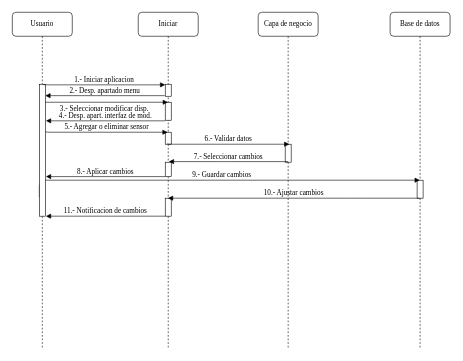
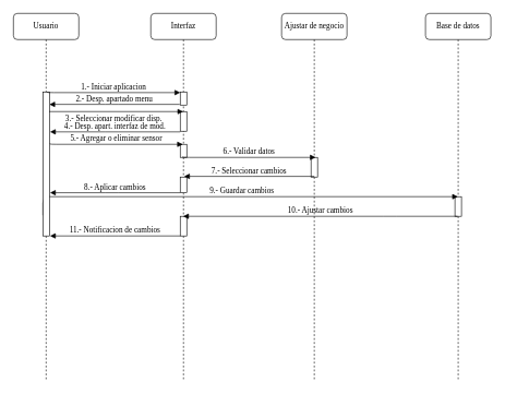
  <mxCell id="0" />
  <mxCell id="1" parent="0" />
- <mxCell id="2" value="Iniciar" style="shape=umlLifeline;perimeter=lifelinePerimeter;whiteSpace=wrap;html=1;container=1;collapsible=0;recursiveResize=0;outlineConnect=0;rounded=1;shadow=0;comic=0;labelBackgroundColor=none;strokeWidth=1;fontFamily=Verdana;fontSize=12;align=center;" vertex="1" parent="1"><mxGeometry x="230" y="20" width="100" height="560" as="geometry" /></mxCell>
+ <mxCell id="2" value="Interfaz" style="shape=umlLifeline;perimeter=lifelinePerimeter;whiteSpace=wrap;html=1;container=1;collapsible=0;recursiveResize=0;outlineConnect=0;rounded=1;shadow=0;comic=0;labelBackgroundColor=none;strokeWidth=1;fontFamily=Verdana;fontSize=12;align=center;" vertex="1" parent="1"><mxGeometry x="230" y="20" width="100" height="560" as="geometry" /></mxCell>
  <mxCell id="3" value="" style="html=1;points=[];perimeter=orthogonalPerimeter;rounded=0;shadow=0;comic=0;labelBackgroundColor=none;strokeWidth=1;fontFamily=Verdana;fontSize=12;align=center;" vertex="1" parent="2"><mxGeometry x="45" y="250" width="10" height="24" as="geometry" /></mxCell>
  <mxCell id="4" value="" style="html=1;points=[];perimeter=orthogonalPerimeter;rounded=0;shadow=0;comic=0;labelBackgroundColor=none;strokeWidth=1;fontFamily=Verdana;fontSize=12;align=center;" vertex="1" parent="2"><mxGeometry x="45" y="310" width="10" height="30" as="geometry" /></mxCell>
- <mxCell id="5" value="Capa de negocio" style="shape=umlLifeline;perimeter=lifelinePerimeter;whiteSpace=wrap;html=1;container=1;collapsible=0;recursiveResize=0;outlineConnect=0;rounded=1;shadow=0;comic=0;labelBackgroundColor=none;strokeWidth=1;fontFamily=Verdana;fontSize=12;align=center;" vertex="1" parent="1"><mxGeometry x="430" y="20" width="100" height="560" as="geometry" /></mxCell>
+ <mxCell id="5" value="Ajustar de negocio" style="shape=umlLifeline;perimeter=lifelinePerimeter;whiteSpace=wrap;html=1;container=1;collapsible=0;recursiveResize=0;outlineConnect=0;rounded=1;shadow=0;comic=0;labelBackgroundColor=none;strokeWidth=1;fontFamily=Verdana;fontSize=12;align=center;" vertex="1" parent="1"><mxGeometry x="430" y="20" width="100" height="560" as="geometry" /></mxCell>
  <mxCell id="6" value="" style="html=1;points=[];perimeter=orthogonalPerimeter;rounded=0;shadow=0;comic=0;labelBackgroundColor=none;strokeWidth=1;fontFamily=Verdana;fontSize=12;align=center;" vertex="1" parent="5"><mxGeometry x="45" y="220" width="10" height="30" as="geometry" /></mxCell>
  <mxCell id="7" value="Base de datos" style="shape=umlLifeline;perimeter=lifelinePerimeter;whiteSpace=wrap;html=1;container=1;collapsible=0;recursiveResize=0;outlineConnect=0;rounded=1;shadow=0;comic=0;labelBackgroundColor=none;strokeWidth=1;fontFamily=Verdana;fontSize=12;align=center;" vertex="1" parent="1"><mxGeometry x="650" y="20" width="100" height="560" as="geometry" /></mxCell>
  <mxCell id="8" value="" style="html=1;points=[];perimeter=orthogonalPerimeter;rounded=0;shadow=0;comic=0;labelBackgroundColor=none;strokeWidth=1;fontFamily=Verdana;fontSize=12;align=center;" vertex="1" parent="7"><mxGeometry x="45" y="280" width="10" height="30" as="geometry" /></mxCell>
  <mxCell id="9" value="Usuario" style="shape=umlLifeline;perimeter=lifelinePerimeter;whiteSpace=wrap;html=1;container=1;collapsible=0;recursiveResize=0;outlineConnect=0;rounded=1;shadow=0;comic=0;labelBackgroundColor=none;strokeWidth=1;fontFamily=Verdana;fontSize=12;align=center;" vertex="1" parent="1"><mxGeometry x="20" y="20" width="100" height="560" as="geometry" /></mxCell>
  <mxCell id="10" value="&lt;span style=&quot;font-weight: normal;&quot;&gt;9.- Guardar cambios&lt;/span&gt;" style="html=1;verticalAlign=bottom;endArrow=block;labelBackgroundColor=none;fontFamily=Verdana;fontSize=12;edgeStyle=elbowEdgeStyle;elbow=vertical;exitX=0.68;exitY=-0.003;exitDx=0;exitDy=0;exitPerimeter=0;fontStyle=1" edge="1" parent="9" target="7"><mxGeometry relative="1" as="geometry"><mxPoint x="45.0" y="308.5" as="sourcePoint" /><mxPoint as="offset" /><mxPoint x="248.2" y="310" as="targetPoint" /><Array as="points"><mxPoint x="450" y="280" /></Array></mxGeometry></mxCell>
  <mxCell id="11" value="" style="html=1;points=[];perimeter=orthogonalPerimeter;rounded=0;shadow=0;comic=0;labelBackgroundColor=none;strokeWidth=1;fontFamily=Verdana;fontSize=12;align=center;" vertex="1" parent="1"><mxGeometry x="275" y="140" width="10" height="20" as="geometry" /></mxCell>
  <mxCell id="12" value="" style="html=1;points=[];perimeter=orthogonalPerimeter;rounded=0;shadow=0;comic=0;labelBackgroundColor=none;strokeWidth=1;fontFamily=Verdana;fontSize=12;align=center;" vertex="1" parent="1"><mxGeometry x="275" y="170" width="10" height="30" as="geometry" /></mxCell>
  <mxCell id="13" value="" style="html=1;points=[];perimeter=orthogonalPerimeter;rounded=0;shadow=0;comic=0;labelBackgroundColor=none;strokeWidth=1;fontFamily=Verdana;fontSize=12;align=center;" vertex="1" parent="1"><mxGeometry x="65" y="140" width="10" height="220" as="geometry" /></mxCell>
  <mxCell id="14" value="1.- Iniciar aplicacion" style="html=1;verticalAlign=bottom;endArrow=block;entryX=0;entryY=0;labelBackgroundColor=none;fontFamily=Verdana;fontSize=12;edgeStyle=elbowEdgeStyle;elbow=vertical;exitX=0.68;exitY=-0.003;exitDx=0;exitDy=0;exitPerimeter=0;" edge="1" parent="1"><mxGeometry relative="1" as="geometry"><mxPoint x="71.8" y="140" as="sourcePoint" /><mxPoint as="offset" /><mxPoint x="275" y="141.5" as="targetPoint" /></mxGeometry></mxCell>
  <mxCell id="15" value="3.- Seleccionar modificar disp." style="html=1;verticalAlign=bottom;endArrow=block;labelBackgroundColor=none;fontFamily=Verdana;fontSize=12;edgeStyle=elbowEdgeStyle;elbow=vertical;exitX=0.96;exitY=0.118;exitDx=0;exitDy=0;exitPerimeter=0;" edge="1" parent="1"><mxGeometry x="-0.043" y="-20" relative="1" as="geometry"><mxPoint x="74.6" y="170.01" as="sourcePoint" /><mxPoint x="279.5" y="170" as="targetPoint" /><mxPoint as="offset" /></mxGeometry></mxCell>
  <mxCell id="16" value="2.- Desp. apartado menu" style="html=1;verticalAlign=bottom;endArrow=block;labelBackgroundColor=none;fontFamily=Verdana;fontSize=12;edgeStyle=elbowEdgeStyle;elbow=vertical;exitX=-0.08;exitY=1;exitDx=0;exitDy=0;exitPerimeter=0;" edge="1" parent="1"><mxGeometry x="0.003" y="1" relative="1" as="geometry"><mxPoint x="274.2" y="159" as="sourcePoint" /><mxPoint x="75" y="159" as="targetPoint" /><mxPoint as="offset" /><Array as="points"><mxPoint x="170" y="159" /></Array></mxGeometry></mxCell>
  <mxCell id="17" value="4.- Desp. apart. interfaz de mod." style="html=1;verticalAlign=bottom;endArrow=block;labelBackgroundColor=none;fontFamily=Verdana;fontSize=12;edgeStyle=elbowEdgeStyle;elbow=vertical;exitX=-0.08;exitY=1;exitDx=0;exitDy=0;exitPerimeter=0;" edge="1" parent="1"><mxGeometry x="0.003" y="1" relative="1" as="geometry"><mxPoint x="275" y="201" as="sourcePoint" /><mxPoint x="76" y="201" as="targetPoint" /><mxPoint as="offset" /><Array as="points"><mxPoint x="171" y="201" /></Array></mxGeometry></mxCell>
  <mxCell id="18" value="" style="html=1;points=[];perimeter=orthogonalPerimeter;rounded=0;shadow=0;comic=0;labelBackgroundColor=none;strokeWidth=1;fontFamily=Verdana;fontSize=12;align=center;" vertex="1" parent="1"><mxGeometry x="275" y="220" width="10" height="20" as="geometry" /></mxCell>
  <mxCell id="19" value="5.- Agregar o eliminar sensor" style="html=1;verticalAlign=bottom;endArrow=block;entryX=0;entryY=0;labelBackgroundColor=none;fontFamily=Verdana;fontSize=12;edgeStyle=elbowEdgeStyle;elbow=vertical;exitX=0.68;exitY=-0.003;exitDx=0;exitDy=0;exitPerimeter=0;" edge="1" parent="1"><mxGeometry relative="1" as="geometry"><mxPoint x="75.8" y="219" as="sourcePoint" /><mxPoint as="offset" /><mxPoint x="279" y="220.5" as="targetPoint" /></mxGeometry></mxCell>
  <mxCell id="20" value="6.- Validar datos" style="html=1;verticalAlign=bottom;endArrow=block;entryX=0;entryY=0;labelBackgroundColor=none;fontFamily=Verdana;fontSize=12;edgeStyle=elbowEdgeStyle;elbow=vertical;exitX=0.68;exitY=-0.003;exitDx=0;exitDy=0;exitPerimeter=0;" edge="1" parent="1"><mxGeometry relative="1" as="geometry"><mxPoint x="278.8" y="239" as="sourcePoint" /><mxPoint as="offset" /><mxPoint x="482" y="240.5" as="targetPoint" /></mxGeometry></mxCell>
  <mxCell id="21" value="7.- Seleccionar cambios" style="html=1;verticalAlign=bottom;endArrow=block;labelBackgroundColor=none;fontFamily=Verdana;fontSize=12;edgeStyle=elbowEdgeStyle;elbow=vertical;exitX=-0.08;exitY=1;exitDx=0;exitDy=0;exitPerimeter=0;" edge="1" parent="1"><mxGeometry x="0.003" y="1" relative="1" as="geometry"><mxPoint x="480" y="269" as="sourcePoint" /><mxPoint x="281" y="269" as="targetPoint" /><mxPoint as="offset" /><Array as="points"><mxPoint x="376" y="269" /></Array></mxGeometry></mxCell>
  <mxCell id="22" value="8.- Aplicar cambios" style="html=1;verticalAlign=bottom;endArrow=block;labelBackgroundColor=none;fontFamily=Verdana;fontSize=12;edgeStyle=elbowEdgeStyle;elbow=vertical;exitX=-0.08;exitY=1;exitDx=0;exitDy=0;exitPerimeter=0;" edge="1" parent="1"><mxGeometry x="0.003" y="1" relative="1" as="geometry"><mxPoint x="275" y="294" as="sourcePoint" /><mxPoint x="76" y="294" as="targetPoint" /><mxPoint as="offset" /><Array as="points"><mxPoint x="171" y="294" /></Array></mxGeometry></mxCell>
  <mxCell id="23" value="10.- Ajustar cambios" style="html=1;verticalAlign=bottom;endArrow=block;labelBackgroundColor=none;fontFamily=Verdana;fontSize=12;edgeStyle=elbowEdgeStyle;elbow=vertical;exitX=-0.08;exitY=1;exitDx=0;exitDy=0;exitPerimeter=0;" edge="1" parent="1" target="2"><mxGeometry x="0.003" y="1" relative="1" as="geometry"><mxPoint x="699" y="330" as="sourcePoint" /><mxPoint x="500" y="330" as="targetPoint" /><mxPoint as="offset" /><Array as="points"><mxPoint x="595" y="330" /></Array></mxGeometry></mxCell>
  <mxCell id="24" value="11.- Notificacion de cambios" style="html=1;verticalAlign=bottom;endArrow=block;labelBackgroundColor=none;fontFamily=Verdana;fontSize=12;edgeStyle=elbowEdgeStyle;elbow=vertical;exitX=-0.08;exitY=1;exitDx=0;exitDy=0;exitPerimeter=0;" edge="1" parent="1"><mxGeometry x="0.003" y="1" relative="1" as="geometry"><mxPoint x="275" y="360" as="sourcePoint" /><mxPoint x="76" y="360" as="targetPoint" /><mxPoint as="offset" /><Array as="points"><mxPoint x="171" y="360" /></Array></mxGeometry></mxCell>
